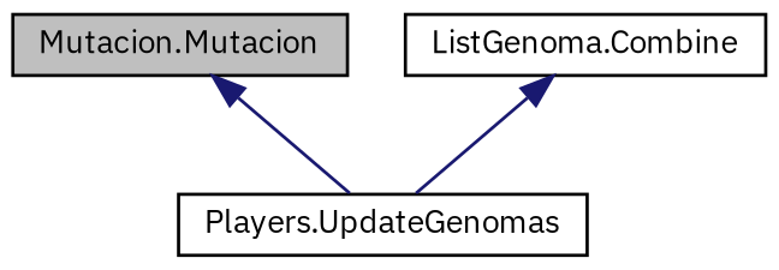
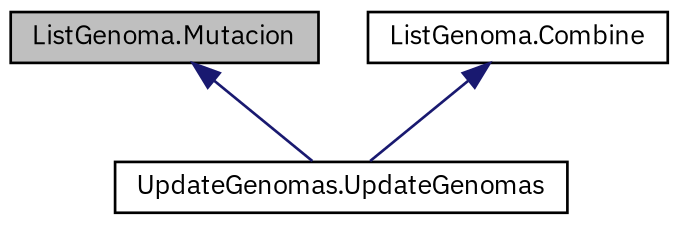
  digraph {
    fontname="IBM Plex Sans"
    rankdir=TB
    node [color=black fillcolor=white fontname="IBM Plex Sans" fontsize=10 shape=record style=filled]
    edge [color=midnightblue dir=back fontname="IBM Plex Sans" fontsize=10 labelfontname=Helvetica labelfontsize=10 style=solid]
-   n1 [fillcolor=grey75 fontcolor=black height=0.2 label="Mutacion.Mutacion" width=0.4]
-   n2 [height=0.2 label="Players.UpdateGenomas" width=0.4]
+   n1 [fillcolor=grey75 fontcolor=black height=0.2 label="ListGenoma.Mutacion" width=0.4]
+   n2 [height=0.2 label="UpdateGenomas.UpdateGenomas" width=0.4]
    n3 [height=0.2 label="ListGenoma.Combine" width=0.4]
    n1 -> n2
    n3 -> n2
  }
